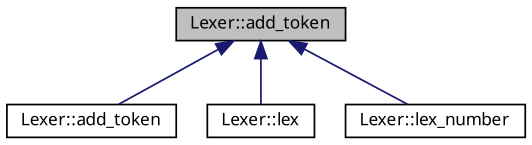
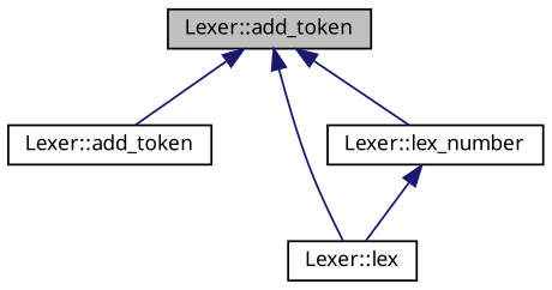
  digraph {
    rankdir=TB
    fontname="Noto Sans"
    node [color=black fillcolor=white fontname="Noto Sans" fontsize=10 shape=record style=filled]
    edge [color=midnightblue dir=back fontname="Noto Sans" fontsize=10 labelfontname=Helvetica labelfontsize=10 style=solid]
    n1 [fillcolor=grey75 fontcolor=black height=0.2 label="Lexer::add_token" width=0.4]
    n2 [height=0.2 label="Lexer::add_token" width=0.4]
    n3 [height=0.2 label="Lexer::lex" width=0.4]
    n4 [height=0.2 label="Lexer::lex_number" width=0.4]
    n1 -> n2
    n1 -> n3
    n1 -> n4
+   n4 -> n3
  }
